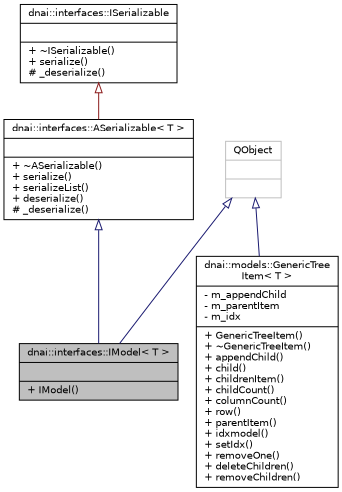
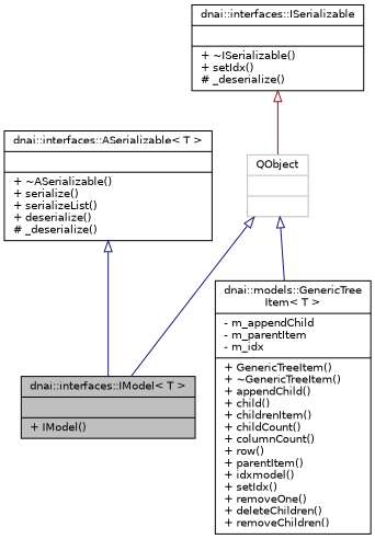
  digraph {
    node [color=black fillcolor=white fontname=Helvetica fontsize=10 shape=record style=filled]
    edge [arrowtail=onormal color=midnightblue dir=back fontname=Helvetica fontsize=10 labelfontname=Helvetica labelfontsize=10 style=solid]
    n1 [fillcolor=grey75 fontcolor=black height=0.2 label="{dnai::interfaces::IModel\< T \>\n||+ IModel()\l}" width=0.4]
    n2 [height=0.2 label="{dnai::models::GenericTree\lItem\< T \>\n|- m_appendChild\l- m_parentItem\l- m_idx\l|+ GenericTreeItem()\l+ ~GenericTreeItem()\l+ appendChild()\l+ child()\l+ childrenItem()\l+ childCount()\l+ columnCount()\l+ row()\l+ parentItem()\l+ idxmodel()\l+ setIdx()\l+ removeOne()\l+ deleteChildren()\l+ removeChildren()\l}" width=0.4]
    n3 [color=grey75 height=0.2 label="{QObject\n||}" width=0.4]
    n4 [height=0.2 label="{dnai::interfaces::ASerializable\< T \>\n||+ ~ASerializable()\l+ serialize()\l+ serializeList()\l+ deserialize()\l# _deserialize()\l}" width=0.4]
-   n5 [height=0.2 label="{dnai::interfaces::ISerializable\n||+ ~ISerializable()\l+ serialize()\l# _deserialize()\l}" width=0.4]
+   n5 [height=0.2 label="{dnai::interfaces::ISerializable\n||+ ~ISerializable()\l+ setIdx()\l# _deserialize()\l}" width=0.4]
    n3 -> n1
    n3 -> n2
    n4 -> n1
-   n5 -> n4 [color=firebrick4]
+   n5 -> n3 [color=firebrick4]
  }
